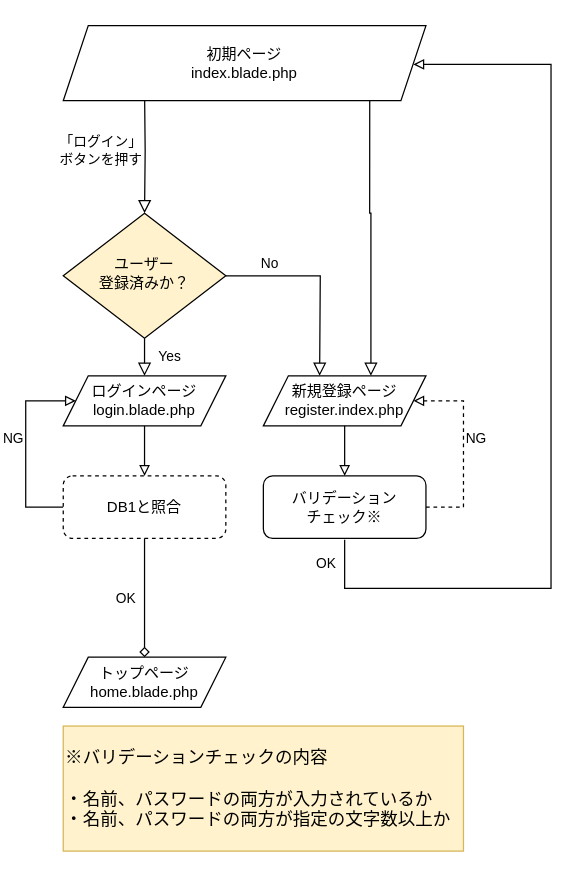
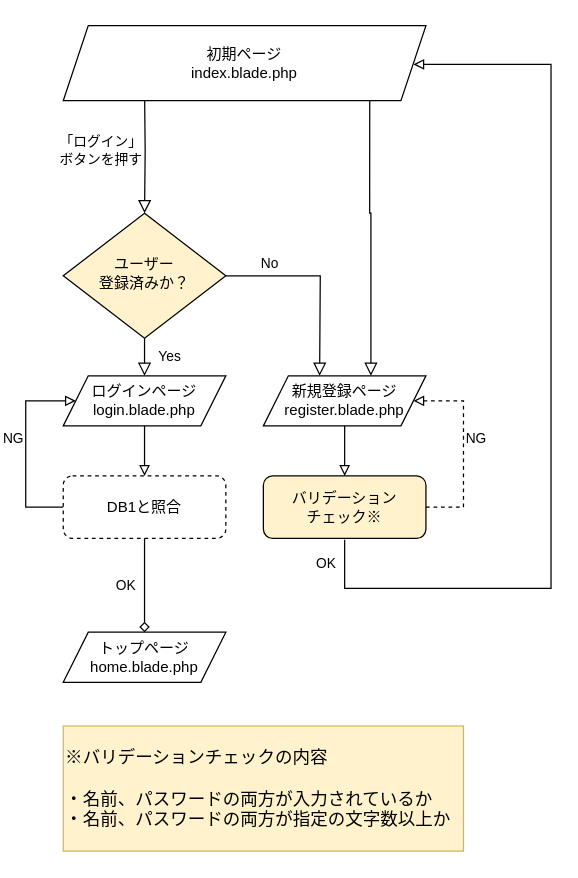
  <mxCell id="0" />
  <mxCell id="1" parent="0" />
  <mxCell id="2" value="「ログイン」&lt;br&gt;ボタンを押す" style="rounded=0;html=1;jettySize=auto;orthogonalLoop=1;fontSize=11;endArrow=block;endFill=0;endSize=8;strokeWidth=1;shadow=0;labelBackgroundColor=none;edgeStyle=orthogonalEdgeStyle;" parent="1" target="5" edge="1"><mxGeometry y="-35" relative="1" as="geometry"><mxPoint x="115" y="70" as="sourcePoint" /><mxPoint as="offset" /></mxGeometry></mxCell>
  <mxCell id="3" value="Yes" style="rounded=0;html=1;jettySize=auto;orthogonalLoop=1;fontSize=11;endArrow=block;endFill=0;endSize=8;strokeWidth=1;shadow=0;labelBackgroundColor=none;edgeStyle=orthogonalEdgeStyle;" parent="1" source="5" edge="1"><mxGeometry y="20" relative="1" as="geometry"><mxPoint as="offset" /><mxPoint x="115" y="300" as="targetPoint" /></mxGeometry></mxCell>
  <mxCell id="4" value="No" style="edgeStyle=orthogonalEdgeStyle;rounded=0;html=1;jettySize=auto;orthogonalLoop=1;fontSize=11;endArrow=block;endFill=0;endSize=8;strokeWidth=1;shadow=0;labelBackgroundColor=none;" parent="1" source="5" edge="1"><mxGeometry x="-0.548" y="10" relative="1" as="geometry"><mxPoint as="offset" /><mxPoint x="255" y="300" as="targetPoint" /></mxGeometry></mxCell>
  <mxCell id="5" value="ユーザー&lt;br&gt;登録済みか？" style="rhombus;whiteSpace=wrap;html=1;shadow=0;fontFamily=Helvetica;fontSize=12;align=center;strokeWidth=1;spacing=6;spacingTop=-4;fillColor=#fff2cc;" parent="1" vertex="1"><mxGeometry x="50" y="170" width="130" height="100" as="geometry" /></mxCell>
  <mxCell id="6" value="「新規登録」&lt;br&gt;ボタンを押す" style="rounded=0;html=1;jettySize=auto;orthogonalLoop=1;fontSize=11;endArrow=block;endFill=0;endSize=8;strokeWidth=1;shadow=0;labelBackgroundColor=none;edgeStyle=orthogonalEdgeStyle;exitX=0.845;exitY=1;exitDx=0;exitDy=0;exitPerimeter=0;" edge="1" parent="1" source="7"><mxGeometry x="-0.182" y="67" relative="1" as="geometry"><mxPoint x="255.12" y="90" as="sourcePoint" /><mxPoint x="296" y="300" as="targetPoint" /><Array as="points"><mxPoint x="296" y="170" /></Array><mxPoint x="-22" y="-50" as="offset" /></mxGeometry></mxCell>
  <mxCell id="7" value="初期ページ&lt;br&gt;index.blade.php" style="shape=parallelogram;perimeter=parallelogramPerimeter;whiteSpace=wrap;html=1;fixedSize=1;" vertex="1" parent="1"><mxGeometry x="50" y="20" width="290" height="60" as="geometry" /></mxCell>
  <mxCell id="8" value="ログインページ&lt;br&gt;login.blade.php" style="shape=parallelogram;perimeter=parallelogramPerimeter;whiteSpace=wrap;html=1;fixedSize=1;" vertex="1" parent="1"><mxGeometry x="50" y="300" width="130" height="40" as="geometry" /></mxCell>
- <mxCell id="9" value="新規登録ページ&lt;br&gt;register.index.php" style="shape=parallelogram;perimeter=parallelogramPerimeter;whiteSpace=wrap;html=1;fixedSize=1;" vertex="1" parent="1"><mxGeometry x="210" y="300" width="130" height="40" as="geometry" /></mxCell>
+ <mxCell id="9" value="新規登録ページ&lt;br&gt;register.blade.php" style="shape=parallelogram;perimeter=parallelogramPerimeter;whiteSpace=wrap;html=1;fixedSize=1;" vertex="1" parent="1"><mxGeometry x="210" y="300" width="130" height="40" as="geometry" /></mxCell>
  <mxCell id="10" value="NG" style="edgeStyle=orthogonalEdgeStyle;rounded=0;orthogonalLoop=1;jettySize=auto;html=1;exitX=0;exitY=0.5;exitDx=0;exitDy=0;endArrow=block;endFill=0;entryX=0;entryY=0.5;entryDx=0;entryDy=0;" edge="1" parent="1" source="11" target="8"><mxGeometry x="0.097" y="10" relative="1" as="geometry"><mxPoint x="20" y="310" as="targetPoint" /><Array as="points"><mxPoint x="20" y="405" /><mxPoint x="20" y="320" /></Array><mxPoint as="offset" /></mxGeometry></mxCell>
  <mxCell id="11" value="DB1と照合" style="rounded=1;whiteSpace=wrap;html=1;dashed=1;" vertex="1" parent="1"><mxGeometry x="50" y="380" width="130" height="50" as="geometry" /></mxCell>
  <mxCell id="12" value="" style="endArrow=block;html=1;endFill=0;exitX=0.5;exitY=1;exitDx=0;exitDy=0;entryX=0.5;entryY=0;entryDx=0;entryDy=0;" edge="1" parent="1" source="8" target="11"><mxGeometry width="50" height="50" relative="1" as="geometry"><mxPoint x="240" y="500" as="sourcePoint" /><mxPoint x="240" y="550" as="targetPoint" /></mxGeometry></mxCell>
  <mxCell id="13" value="" style="endArrow=block;html=1;endFill=0;exitX=0.5;exitY=1;exitDx=0;exitDy=0;entryX=0.5;entryY=0;entryDx=0;entryDy=0;rounded=0;" edge="1" target="14" parent="1"><mxGeometry width="50" height="50" relative="1" as="geometry"><mxPoint x="275" y="340" as="sourcePoint" /><mxPoint x="400" y="550" as="targetPoint" /></mxGeometry></mxCell>
- <mxCell id="14" value="バリデーション&lt;br&gt;チェック※" style="rounded=1;whiteSpace=wrap;html=1;" vertex="1" parent="1"><mxGeometry x="210" y="380" width="130" height="50" as="geometry" /></mxCell>
+ <mxCell id="14" value="バリデーション&lt;br&gt;チェック※" style="rounded=1;whiteSpace=wrap;html=1;fillColor=#fff2cc;" vertex="1" parent="1"><mxGeometry x="210" y="380" width="130" height="50" as="geometry" /></mxCell>
  <mxCell id="15" value="NG" style="edgeStyle=orthogonalEdgeStyle;rounded=0;orthogonalLoop=1;jettySize=auto;html=1;exitX=1;exitY=0.5;exitDx=0;exitDy=0;endArrow=block;endFill=0;entryX=1;entryY=0.5;entryDx=0;entryDy=0;dashed=1;" edge="1" parent="1" source="14" target="9"><mxGeometry x="0.097" y="-10" relative="1" as="geometry"><mxPoint x="410" y="320" as="targetPoint" /><mxPoint x="400" y="405" as="sourcePoint" /><Array as="points"><mxPoint x="370" y="405" /><mxPoint x="370" y="320" /></Array><mxPoint as="offset" /></mxGeometry></mxCell>
  <mxCell id="16" value="OK" style="endArrow=diamond;html=1;endFill=0;exitX=0.5;exitY=1;exitDx=0;exitDy=0;entryX=0.5;entryY=0;entryDx=0;entryDy=0;" edge="1" parent="1" source="11" target="18"><mxGeometry y="-15" width="50" height="50" relative="1" as="geometry"><mxPoint x="100" y="460" as="sourcePoint" /><mxPoint x="115" y="470" as="targetPoint" /><mxPoint as="offset" /></mxGeometry></mxCell>
  <mxCell id="17" value="OK" style="endArrow=block;html=1;endFill=0;rounded=0;entryX=1;entryY=0.5;entryDx=0;entryDy=0;" edge="1" parent="1"><mxGeometry x="-0.947" y="-15" width="50" height="50" relative="1" as="geometry"><mxPoint x="275" y="431" as="sourcePoint" /><mxPoint x="330" y="51" as="targetPoint" /><Array as="points"><mxPoint x="275" y="470" /><mxPoint x="440" y="470" /><mxPoint x="440" y="51" /></Array><mxPoint as="offset" /></mxGeometry></mxCell>
- <mxCell id="18" value="トップページ&lt;br&gt;home.blade.php" style="shape=parallelogram;perimeter=parallelogramPerimeter;whiteSpace=wrap;html=1;fixedSize=1;" vertex="1" parent="1"><mxGeometry x="50" y="525" width="130" height="40" as="geometry" /></mxCell>
+ <mxCell id="18" value="トップページ&lt;br&gt;home.blade.php" style="shape=parallelogram;perimeter=parallelogramPerimeter;whiteSpace=wrap;html=1;fixedSize=1;" vertex="1" parent="1"><mxGeometry x="50" y="505" width="130" height="40" as="geometry" /></mxCell>
  <mxCell id="19" value="&lt;font style=&quot;font-size: 14px&quot;&gt;※バリデーションチェックの内容&lt;br&gt;&lt;br&gt;・名前、パスワードの両方が入力されているか&lt;br&gt;&lt;/font&gt;&lt;div style=&quot;font-size: 14px&quot;&gt;&lt;font style=&quot;font-size: 14px&quot;&gt;・名前、パスワードの両方が指定の文字数以上か&lt;/font&gt;&lt;/div&gt;" style="text;html=1;strokeColor=#d6b656;fillColor=#fff2cc;align=left;verticalAlign=middle;whiteSpace=wrap;rounded=0;" vertex="1" parent="1"><mxGeometry x="50" y="580" width="320" height="100" as="geometry" /></mxCell>
